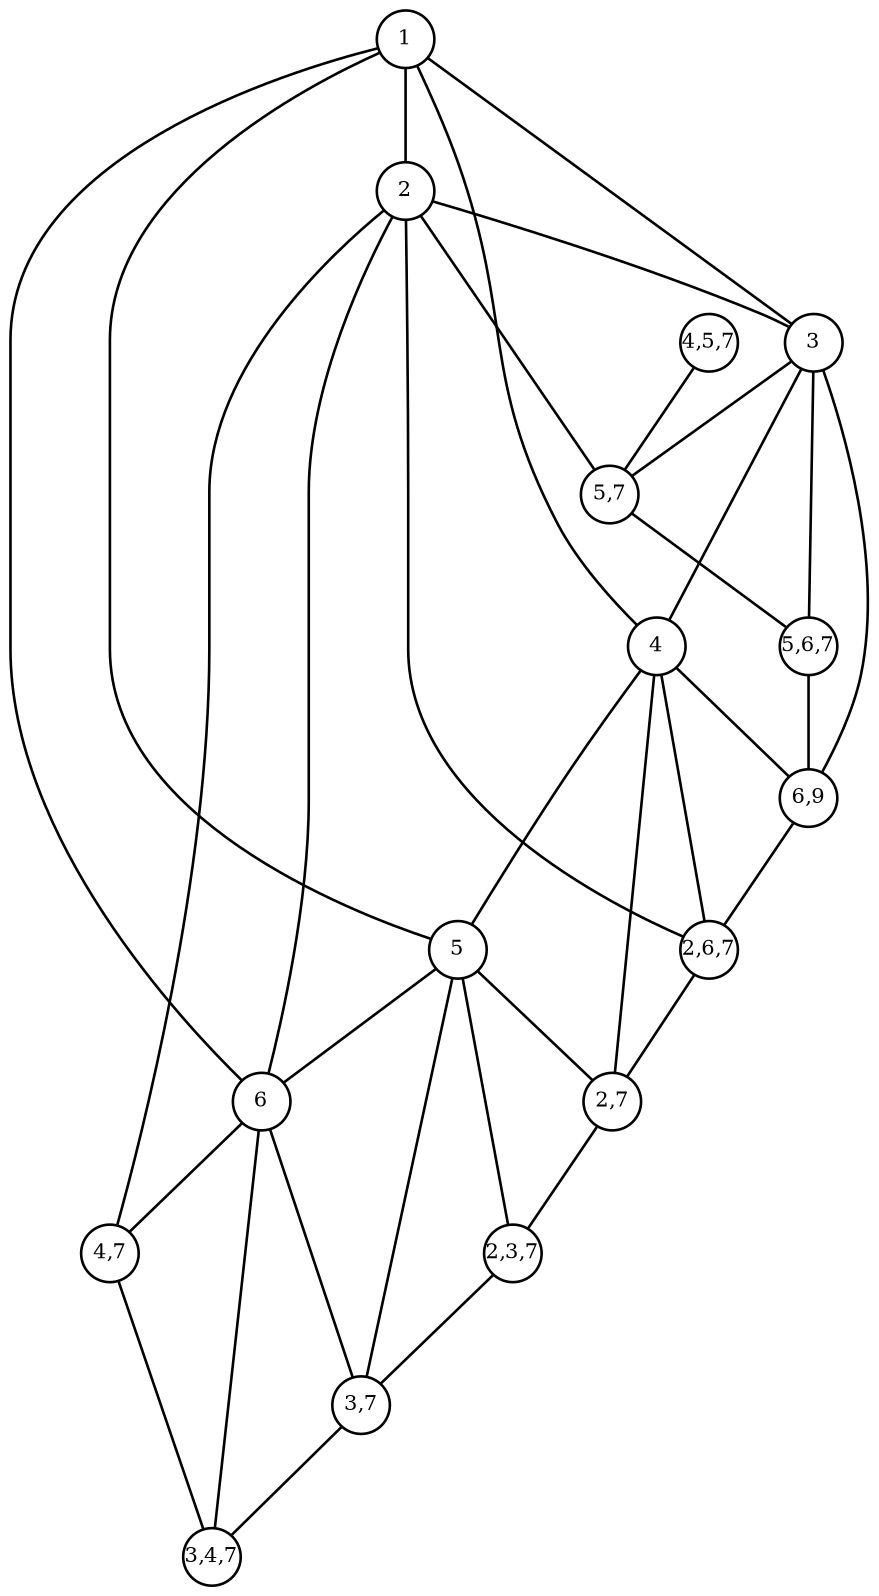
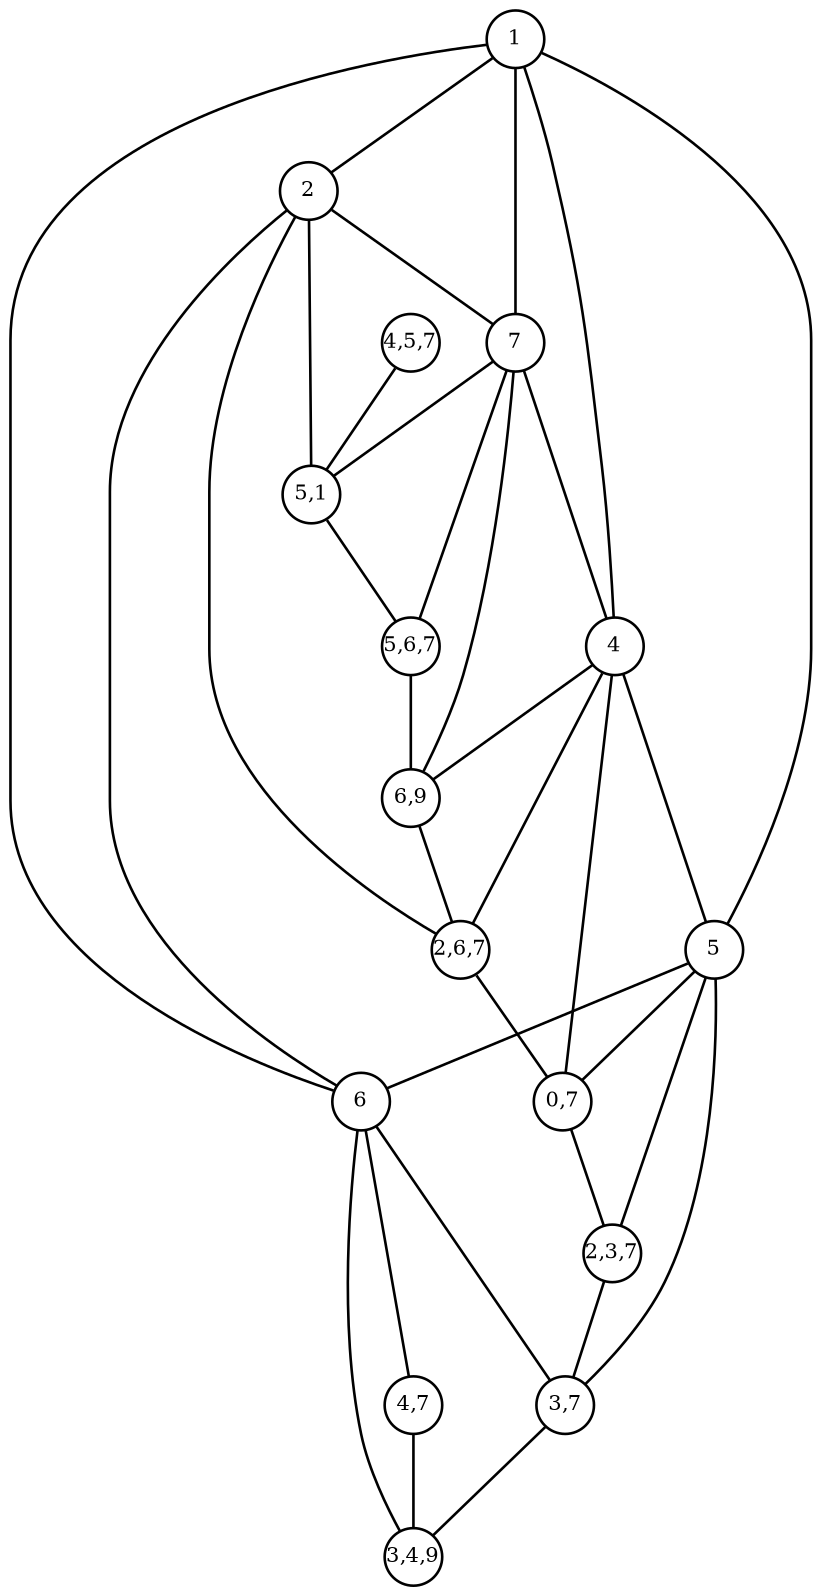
  strict graph {
    node [fixedsize=true fontsize=8 shape=circle]
    n1 [label=1 width=0.3]
    n2 [label=2 width=0.3]
-   n3 [label=3 width=0.3]
+   n3 [label=7 width=0.3]
    n4 [label=4 width=0.3]
    n5 [label=5 width=0.3]
    n6 [label=6 width=0.3]
    n7 [label="4,7" width=0.3]
-   n8 [label="5,7" width=0.3]
+   n8 [label="5,1" width=0.3]
    n9 [label="2,6,7" width=0.3]
    n10 [label="5,6,7" width=0.3]
    n11 [label="6,9" width=0.3]
-   n12 [label="2,7" width=0.3]
+   n12 [label="0,7" width=0.3]
    n13 [label="2,3,7" width=0.3]
    n14 [label="3,7" width=0.3]
-   n15 [label="3,4,7" width=0.3]
+   n15 [label="3,4,9" width=0.3]
    n16 [label="4,5,7" width=0.3]
    n1 -- n2
    n1 -- n3
    n1 -- n4
    n1 -- n5
    n1 -- n6
    n2 -- n3
    n2 -- n6
-   n2 -- n7
    n2 -- n8
    n2 -- n9
    n3 -- n4
    n3 -- n8
    n3 -- n10
    n3 -- n11
    n4 -- n5
    n4 -- n9
    n4 -- n11
    n4 -- n12
    n5 -- n6
    n5 -- n12
    n5 -- n13
    n5 -- n14
    n6 -- n7
    n6 -- n14
    n6 -- n15
    n7 -- n15
    n8 -- n10
    n9 -- n12
    n10 -- n11
    n11 -- n9
    n12 -- n13
    n13 -- n14
    n14 -- n15
    n16 -- n8
  }
